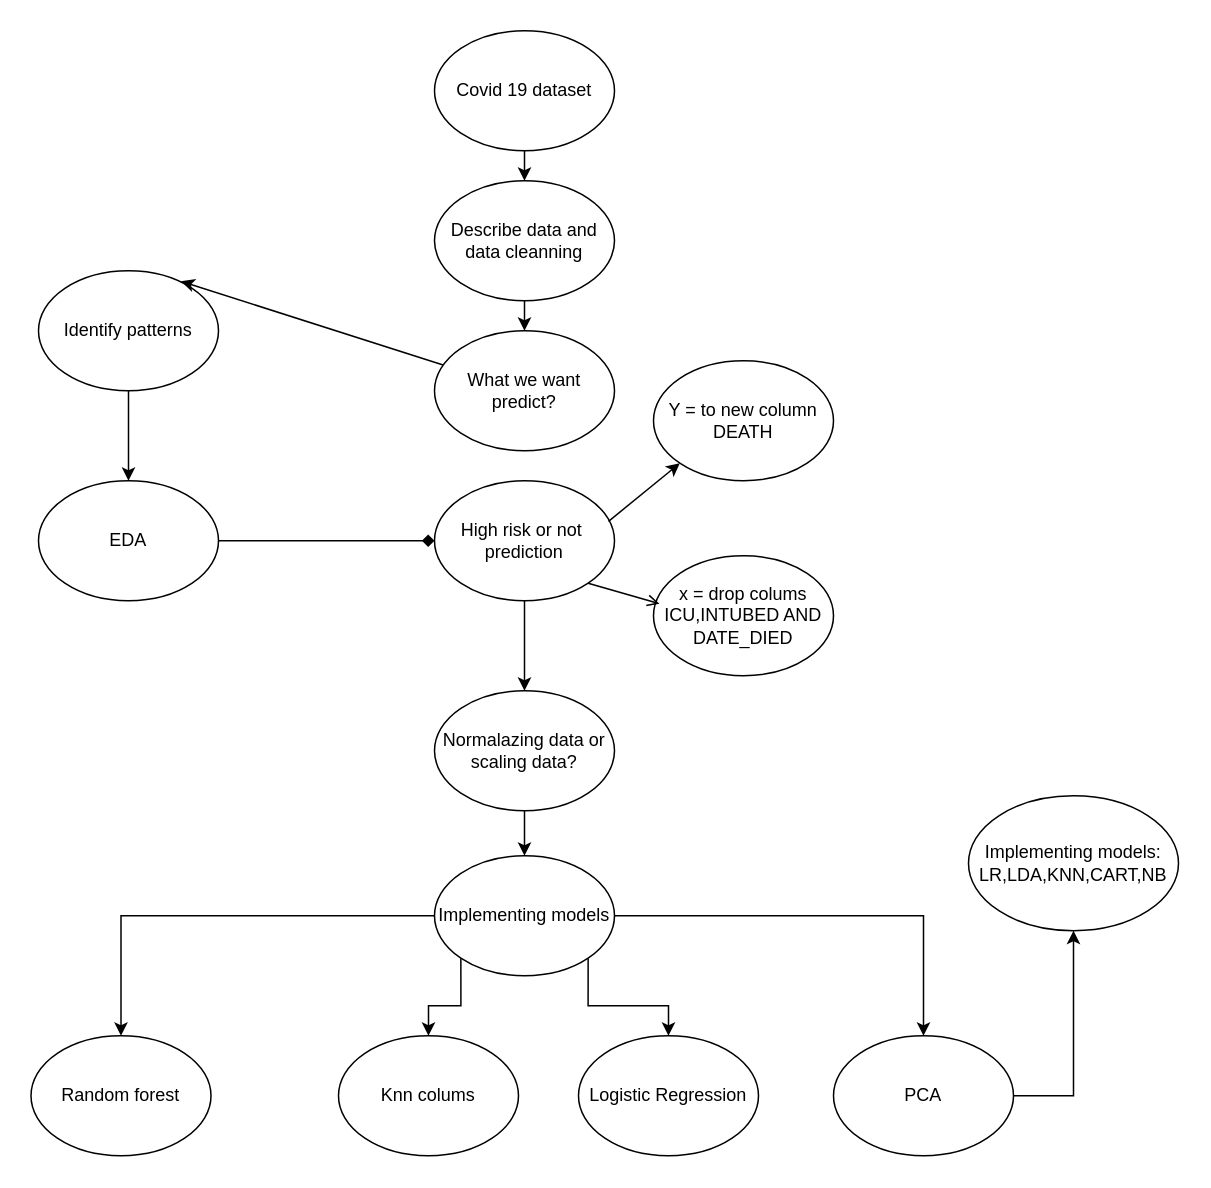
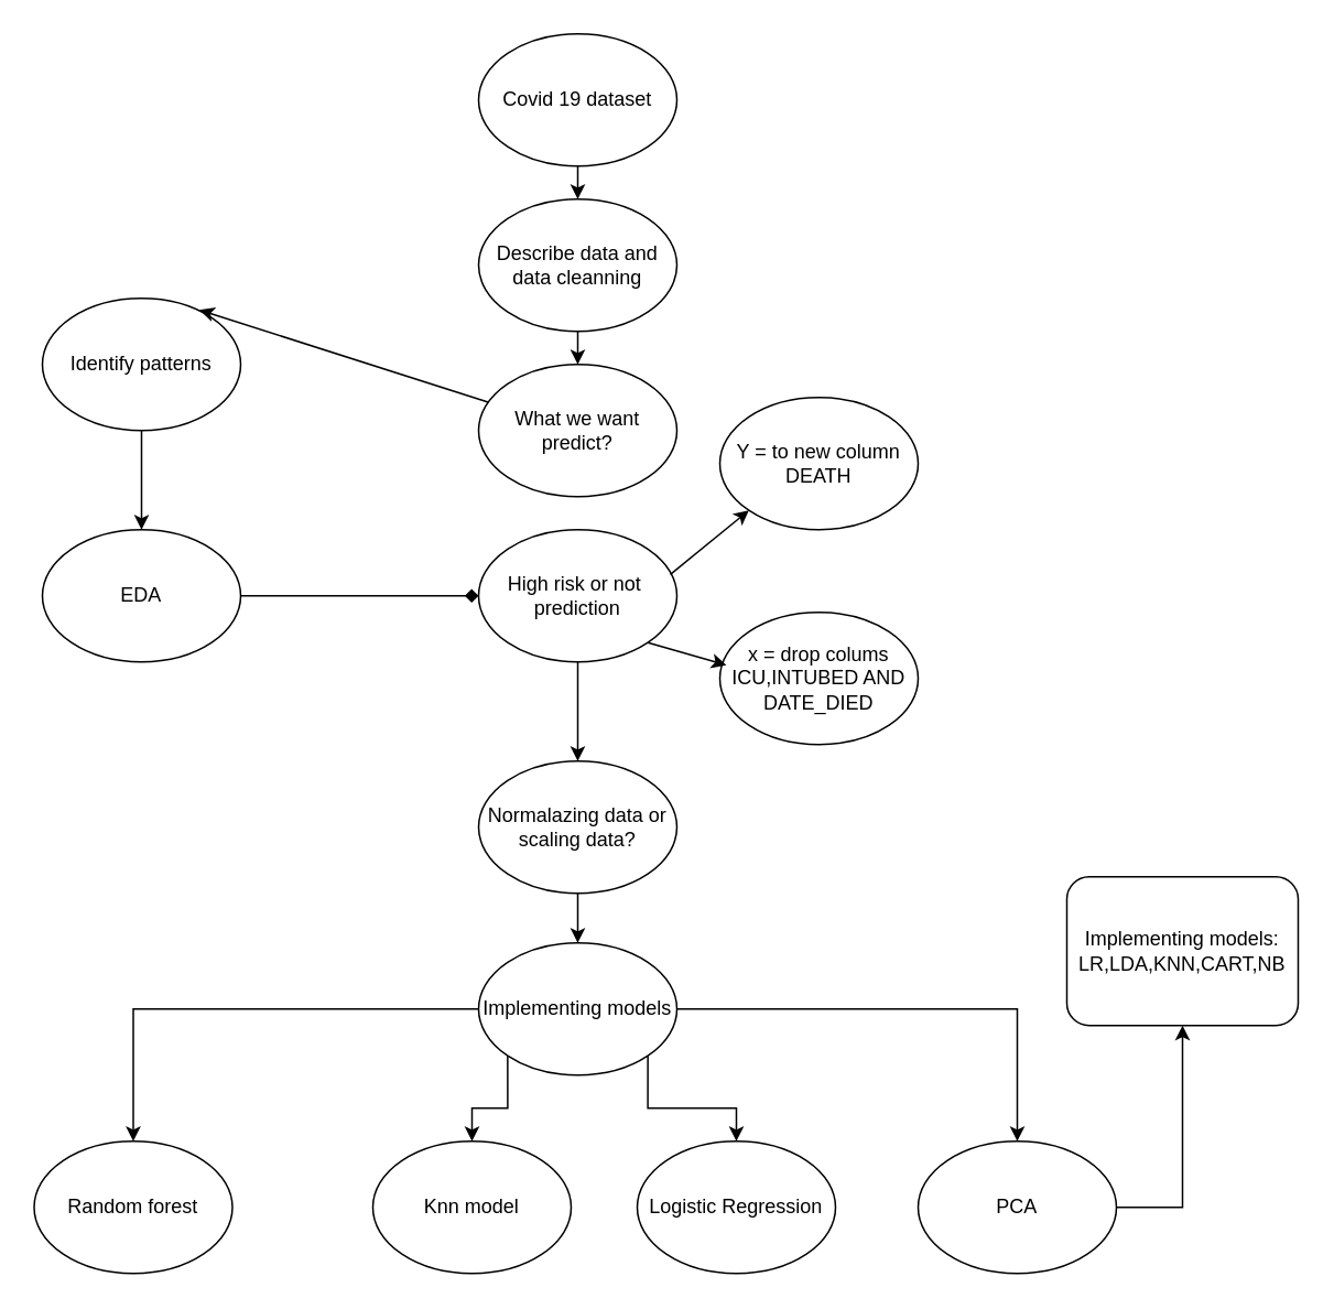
  <mxCell id="0" />
  <mxCell id="1" parent="0" />
  <mxCell id="2" value="Covid 19 dataset" style="ellipse;whiteSpace=wrap;html=1;" vertex="1" parent="1"><mxGeometry x="289" y="20" width="120" height="80" as="geometry" /></mxCell>
  <mxCell id="3" value="What we want predict?" style="ellipse;whiteSpace=wrap;html=1;" vertex="1" parent="1"><mxGeometry x="289" y="220" width="120" height="80" as="geometry" /></mxCell>
  <mxCell id="4" value="High risk or not&amp;nbsp;&lt;br&gt;prediction" style="ellipse;whiteSpace=wrap;html=1;" vertex="1" parent="1"><mxGeometry x="289" y="320" width="120" height="80" as="geometry" /></mxCell>
  <mxCell id="5" value="Y = to new column DEATH" style="ellipse;whiteSpace=wrap;html=1;" vertex="1" parent="1"><mxGeometry x="435" y="240" width="120" height="80" as="geometry" /></mxCell>
  <mxCell id="6" value="x = drop colums ICU,INTUBED AND DATE_DIED" style="ellipse;whiteSpace=wrap;html=1;" vertex="1" parent="1"><mxGeometry x="435" y="370" width="120" height="80" as="geometry" /></mxCell>
  <mxCell id="7" style="edgeStyle=orthogonalEdgeStyle;rounded=0;orthogonalLoop=1;jettySize=auto;html=1;exitX=0.5;exitY=1;exitDx=0;exitDy=0;" edge="1" parent="1" source="8" target="28"><mxGeometry relative="1" as="geometry" /></mxCell>
  <mxCell id="8" value="Identify patterns" style="ellipse;whiteSpace=wrap;html=1;" vertex="1" parent="1"><mxGeometry x="25" y="180" width="120" height="80" as="geometry" /></mxCell>
  <mxCell id="9" style="edgeStyle=orthogonalEdgeStyle;rounded=0;orthogonalLoop=1;jettySize=auto;html=1;entryX=0.5;entryY=0;entryDx=0;entryDy=0;" edge="1" parent="1" source="10" target="20"><mxGeometry relative="1" as="geometry" /></mxCell>
  <mxCell id="10" value="Normalazing data or scaling data?" style="ellipse;whiteSpace=wrap;html=1;" vertex="1" parent="1"><mxGeometry x="289" y="460" width="120" height="80" as="geometry" /></mxCell>
  <mxCell id="11" value="" style="endArrow=classic;html=1;rounded=0;exitX=0.5;exitY=1;exitDx=0;exitDy=0;entryX=0.5;entryY=0;entryDx=0;entryDy=0;" edge="1" parent="1" source="2" target="29"><mxGeometry width="50" height="50" relative="1" as="geometry"><mxPoint x="384" y="130" as="sourcePoint" /><mxPoint x="434" y="80" as="targetPoint" /></mxGeometry></mxCell>
  <mxCell id="12" value="" style="endArrow=classic;html=1;rounded=0;entryX=0.792;entryY=0.088;entryDx=0;entryDy=0;entryPerimeter=0;" edge="1" parent="1" source="3" target="8"><mxGeometry width="50" height="50" relative="1" as="geometry"><mxPoint x="235" y="220" as="sourcePoint" /><mxPoint x="285" y="170" as="targetPoint" /></mxGeometry></mxCell>
  <mxCell id="13" value="" style="endArrow=classic;html=1;rounded=0;exitX=0.967;exitY=0.338;exitDx=0;exitDy=0;exitPerimeter=0;entryX=0;entryY=1;entryDx=0;entryDy=0;" edge="1" parent="1" source="4" target="5"><mxGeometry width="50" height="50" relative="1" as="geometry"><mxPoint x="359" y="240" as="sourcePoint" /><mxPoint x="359" y="330" as="targetPoint" /></mxGeometry></mxCell>
- <mxCell id="14" value="" style="endArrow=open;html=1;rounded=0;exitX=1;exitY=1;exitDx=0;exitDy=0;entryX=0.033;entryY=0.4;entryDx=0;entryDy=0;entryPerimeter=0;" edge="1" parent="1" source="4" target="6"><mxGeometry width="50" height="50" relative="1" as="geometry"><mxPoint x="415" y="357" as="sourcePoint" /><mxPoint x="463" y="318" as="targetPoint" /></mxGeometry></mxCell>
+ <mxCell id="14" value="" style="endArrow=classic;html=1;rounded=0;exitX=1;exitY=1;exitDx=0;exitDy=0;entryX=0.033;entryY=0.4;entryDx=0;entryDy=0;entryPerimeter=0;" edge="1" parent="1" source="4" target="6"><mxGeometry width="50" height="50" relative="1" as="geometry"><mxPoint x="415" y="357" as="sourcePoint" /><mxPoint x="463" y="318" as="targetPoint" /></mxGeometry></mxCell>
  <mxCell id="15" value="" style="endArrow=classic;html=1;rounded=0;exitX=0.5;exitY=1;exitDx=0;exitDy=0;entryX=0.5;entryY=0;entryDx=0;entryDy=0;" edge="1" parent="1" source="4" target="10"><mxGeometry width="50" height="50" relative="1" as="geometry"><mxPoint x="401" y="398" as="sourcePoint" /><mxPoint x="449" y="412" as="targetPoint" /></mxGeometry></mxCell>
  <mxCell id="16" style="edgeStyle=orthogonalEdgeStyle;rounded=0;orthogonalLoop=1;jettySize=auto;html=1;exitX=0;exitY=0.5;exitDx=0;exitDy=0;entryX=0.5;entryY=0;entryDx=0;entryDy=0;" edge="1" parent="1" source="20" target="21"><mxGeometry relative="1" as="geometry" /></mxCell>
  <mxCell id="17" style="edgeStyle=orthogonalEdgeStyle;rounded=0;orthogonalLoop=1;jettySize=auto;html=1;exitX=0;exitY=1;exitDx=0;exitDy=0;entryX=0.5;entryY=0;entryDx=0;entryDy=0;" edge="1" parent="1" source="20" target="22"><mxGeometry relative="1" as="geometry" /></mxCell>
  <mxCell id="18" style="edgeStyle=orthogonalEdgeStyle;rounded=0;orthogonalLoop=1;jettySize=auto;html=1;exitX=1;exitY=1;exitDx=0;exitDy=0;entryX=0.5;entryY=0;entryDx=0;entryDy=0;" edge="1" parent="1" source="20" target="23"><mxGeometry relative="1" as="geometry" /></mxCell>
  <mxCell id="19" style="edgeStyle=orthogonalEdgeStyle;rounded=0;orthogonalLoop=1;jettySize=auto;html=1;exitX=1;exitY=0.5;exitDx=0;exitDy=0;" edge="1" parent="1" source="20" target="25"><mxGeometry relative="1" as="geometry" /></mxCell>
  <mxCell id="20" value="Implementing models" style="ellipse;whiteSpace=wrap;html=1;" vertex="1" parent="1"><mxGeometry x="289" y="570" width="120" height="80" as="geometry" /></mxCell>
  <mxCell id="21" value="Random forest" style="ellipse;whiteSpace=wrap;html=1;" vertex="1" parent="1"><mxGeometry x="20" y="690" width="120" height="80" as="geometry" /></mxCell>
- <mxCell id="22" value="Knn colums" style="ellipse;whiteSpace=wrap;html=1;" vertex="1" parent="1"><mxGeometry x="225" y="690" width="120" height="80" as="geometry" /></mxCell>
+ <mxCell id="22" value="Knn model" style="ellipse;whiteSpace=wrap;html=1;" vertex="1" parent="1"><mxGeometry x="225" y="690" width="120" height="80" as="geometry" /></mxCell>
  <mxCell id="23" value="Logistic Regression" style="ellipse;whiteSpace=wrap;html=1;" vertex="1" parent="1"><mxGeometry x="385" y="690" width="120" height="80" as="geometry" /></mxCell>
  <mxCell id="24" style="edgeStyle=orthogonalEdgeStyle;rounded=0;orthogonalLoop=1;jettySize=auto;html=1;exitX=1;exitY=0.5;exitDx=0;exitDy=0;entryX=0.5;entryY=1;entryDx=0;entryDy=0;" edge="1" parent="1" source="25" target="26"><mxGeometry relative="1" as="geometry" /></mxCell>
  <mxCell id="25" value="PCA" style="ellipse;whiteSpace=wrap;html=1;" vertex="1" parent="1"><mxGeometry x="555" y="690" width="120" height="80" as="geometry" /></mxCell>
- <mxCell id="26" value="Implementing models: LR,LDA,KNN,CART,NB" style="ellipse;whiteSpace=wrap;html=1;" vertex="1" parent="1"><mxGeometry x="645" y="530" width="140" height="90" as="geometry" /></mxCell>
+ <mxCell id="26" value="Implementing models: LR,LDA,KNN,CART,NB" style="whiteSpace=wrap;html=1;rounded=1;" vertex="1" parent="1"><mxGeometry x="645" y="530" width="140" height="90" as="geometry" /></mxCell>
  <mxCell id="27" style="edgeStyle=orthogonalEdgeStyle;rounded=0;orthogonalLoop=1;jettySize=auto;html=1;exitX=1;exitY=0.5;exitDx=0;exitDy=0;endArrow=diamond;" edge="1" parent="1" source="28" target="4"><mxGeometry relative="1" as="geometry" /></mxCell>
  <mxCell id="28" value="EDA" style="ellipse;whiteSpace=wrap;html=1;" vertex="1" parent="1"><mxGeometry x="25" y="320" width="120" height="80" as="geometry" /></mxCell>
  <mxCell id="29" value="Describe data and data cleanning" style="ellipse;whiteSpace=wrap;html=1;" vertex="1" parent="1"><mxGeometry x="289" y="120" width="120" height="80" as="geometry" /></mxCell>
  <mxCell id="30" value="" style="endArrow=classic;html=1;rounded=0;exitX=0.5;exitY=1;exitDx=0;exitDy=0;" edge="1" parent="1" source="29" target="3"><mxGeometry width="50" height="50" relative="1" as="geometry"><mxPoint x="359" y="120" as="sourcePoint" /><mxPoint x="359" y="140" as="targetPoint" /></mxGeometry></mxCell>
